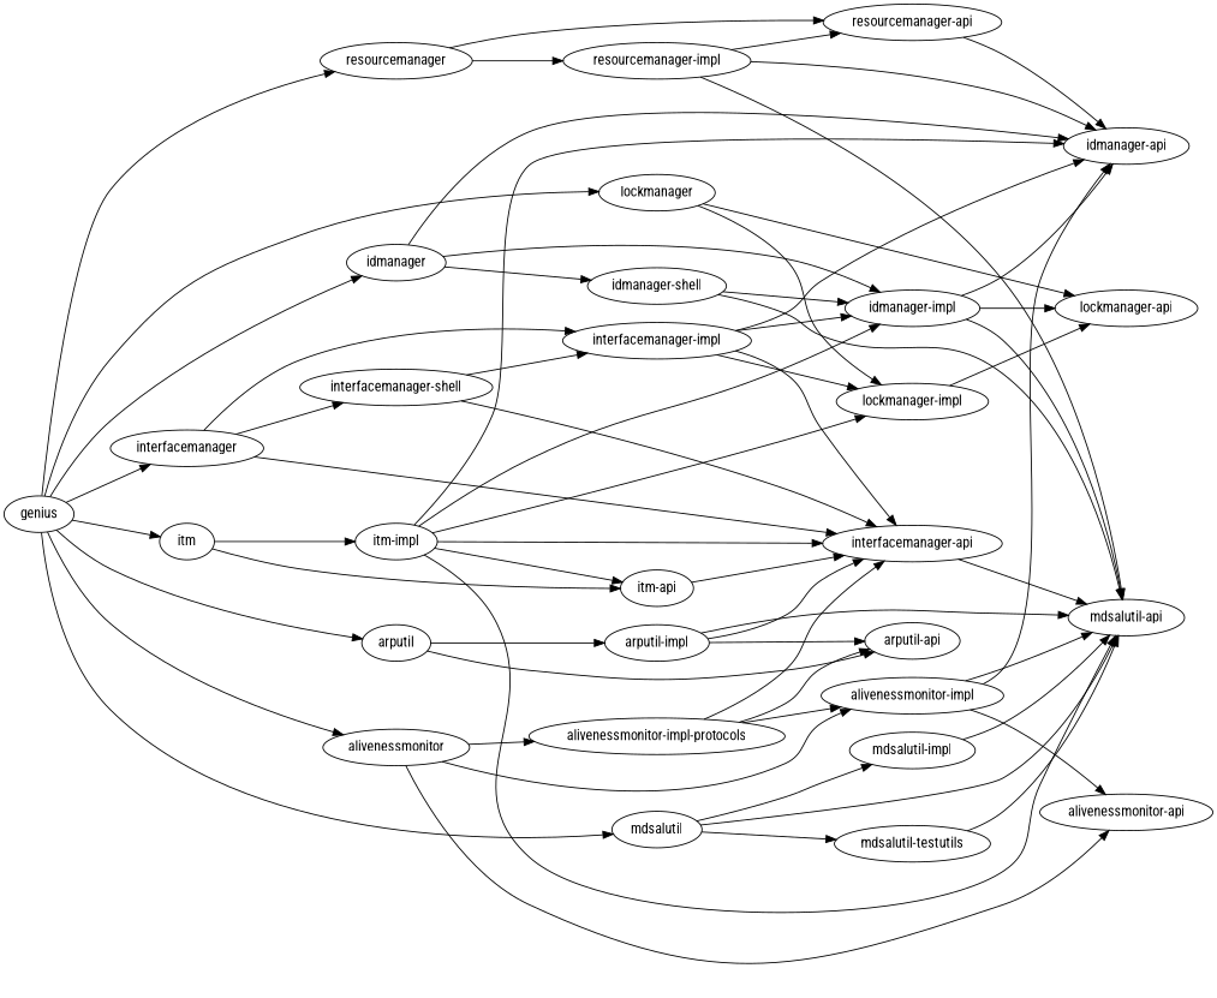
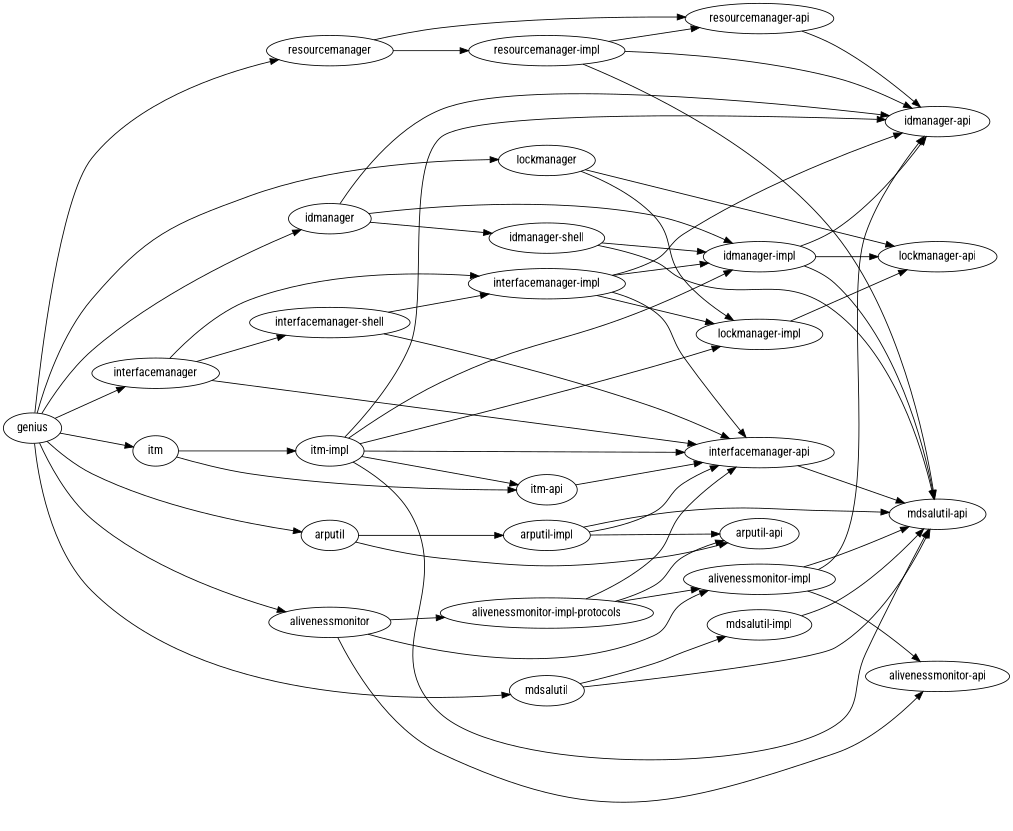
  digraph {
    fontname="Roboto Condensed"
    rankdir=LR
    node [fontname="Roboto Condensed"]
    edge [fontname="Roboto Condensed"]
    genius
    resourcemanager
    arputil
    itm
    interfacemanager
    lockmanager
    idmanager
    alivenessmonitor
    mdsalutil
    "resourcemanager-api"
    "resourcemanager-impl"
    "interfacemanager-impl"
    "alivenessmonitor-api"
    "idmanager-api"
    "interfacemanager-api"
    "mdsalutil-api"
    "idmanager-impl"
    "lockmanager-impl"
    "arputil-api"
    "arputil-impl"
    "itm-impl"
    "itm-api"
    "alivenessmonitor-impl-protocols"
    "alivenessmonitor-impl"
    "interfacemanager-shell"
    "lockmanager-api"
    "idmanager-shell"
-   "mdsalutil-testutils"
    "mdsalutil-impl"
    subgraph sub_1 {
      genius
      resourcemanager
      arputil
      itm
      interfacemanager
      lockmanager
      idmanager
      alivenessmonitor
      mdsalutil
      "resourcemanager-api"
      "resourcemanager-impl"
      "interfacemanager-impl"
      "alivenessmonitor-api"
      "idmanager-api"
      "interfacemanager-api"
      "mdsalutil-api"
      "idmanager-impl"
      "lockmanager-impl"
      "arputil-api"
      "arputil-impl"
      "itm-impl"
      "itm-api"
      "alivenessmonitor-impl-protocols"
      "alivenessmonitor-impl"
      "interfacemanager-shell"
      "lockmanager-api"
      "idmanager-shell"
-     "mdsalutil-testutils"
      "mdsalutil-impl"
    }
    genius -> resourcemanager
    genius -> arputil
    genius -> itm
    genius -> interfacemanager
    genius -> lockmanager
    genius -> idmanager
    genius -> alivenessmonitor
    genius -> mdsalutil
    resourcemanager -> "resourcemanager-api"
    resourcemanager -> "resourcemanager-impl"
    arputil -> "arputil-api"
    arputil -> "arputil-impl"
    itm -> "itm-impl"
    itm -> "itm-api"
    interfacemanager -> "interfacemanager-impl"
    interfacemanager -> "interfacemanager-api"
    interfacemanager -> "interfacemanager-shell"
    lockmanager -> "lockmanager-impl"
    lockmanager -> "lockmanager-api"
    idmanager -> "idmanager-api"
    idmanager -> "idmanager-impl"
    idmanager -> "idmanager-shell"
    alivenessmonitor -> "alivenessmonitor-api"
    alivenessmonitor -> "alivenessmonitor-impl-protocols"
    alivenessmonitor -> "alivenessmonitor-impl"
    mdsalutil -> "mdsalutil-api"
-   mdsalutil -> "mdsalutil-testutils"
    mdsalutil -> "mdsalutil-impl"
    "resourcemanager-api" -> "idmanager-api"
    "resourcemanager-impl" -> "resourcemanager-api"
    "resourcemanager-impl" -> "idmanager-api"
    "resourcemanager-impl" -> "mdsalutil-api"
    "interfacemanager-impl" -> "idmanager-api"
    "interfacemanager-impl" -> "interfacemanager-api"
    "interfacemanager-impl" -> "idmanager-impl"
    "interfacemanager-impl" -> "lockmanager-impl"
    "interfacemanager-api" -> "mdsalutil-api"
    "idmanager-impl" -> "idmanager-api"
    "idmanager-impl" -> "mdsalutil-api"
    "idmanager-impl" -> "lockmanager-api"
    "lockmanager-impl" -> "lockmanager-api"
    "arputil-impl" -> "interfacemanager-api"
    "arputil-impl" -> "mdsalutil-api"
    "arputil-impl" -> "arputil-api"
    "itm-impl" -> "idmanager-api"
    "itm-impl" -> "interfacemanager-api"
    "itm-impl" -> "mdsalutil-api"
    "itm-impl" -> "idmanager-impl"
    "itm-impl" -> "lockmanager-impl"
    "itm-impl" -> "itm-api"
    "itm-api" -> "interfacemanager-api"
    "alivenessmonitor-impl-protocols" -> "interfacemanager-api"
    "alivenessmonitor-impl-protocols" -> "arputil-api"
    "alivenessmonitor-impl-protocols" -> "alivenessmonitor-impl"
    "alivenessmonitor-impl" -> "alivenessmonitor-api"
    "alivenessmonitor-impl" -> "idmanager-api"
    "alivenessmonitor-impl" -> "mdsalutil-api"
    "interfacemanager-shell" -> "interfacemanager-impl"
    "interfacemanager-shell" -> "interfacemanager-api"
    "idmanager-shell" -> "mdsalutil-api"
    "idmanager-shell" -> "idmanager-impl"
-   "mdsalutil-testutils" -> "mdsalutil-api"
    "mdsalutil-impl" -> "mdsalutil-api"
  }
